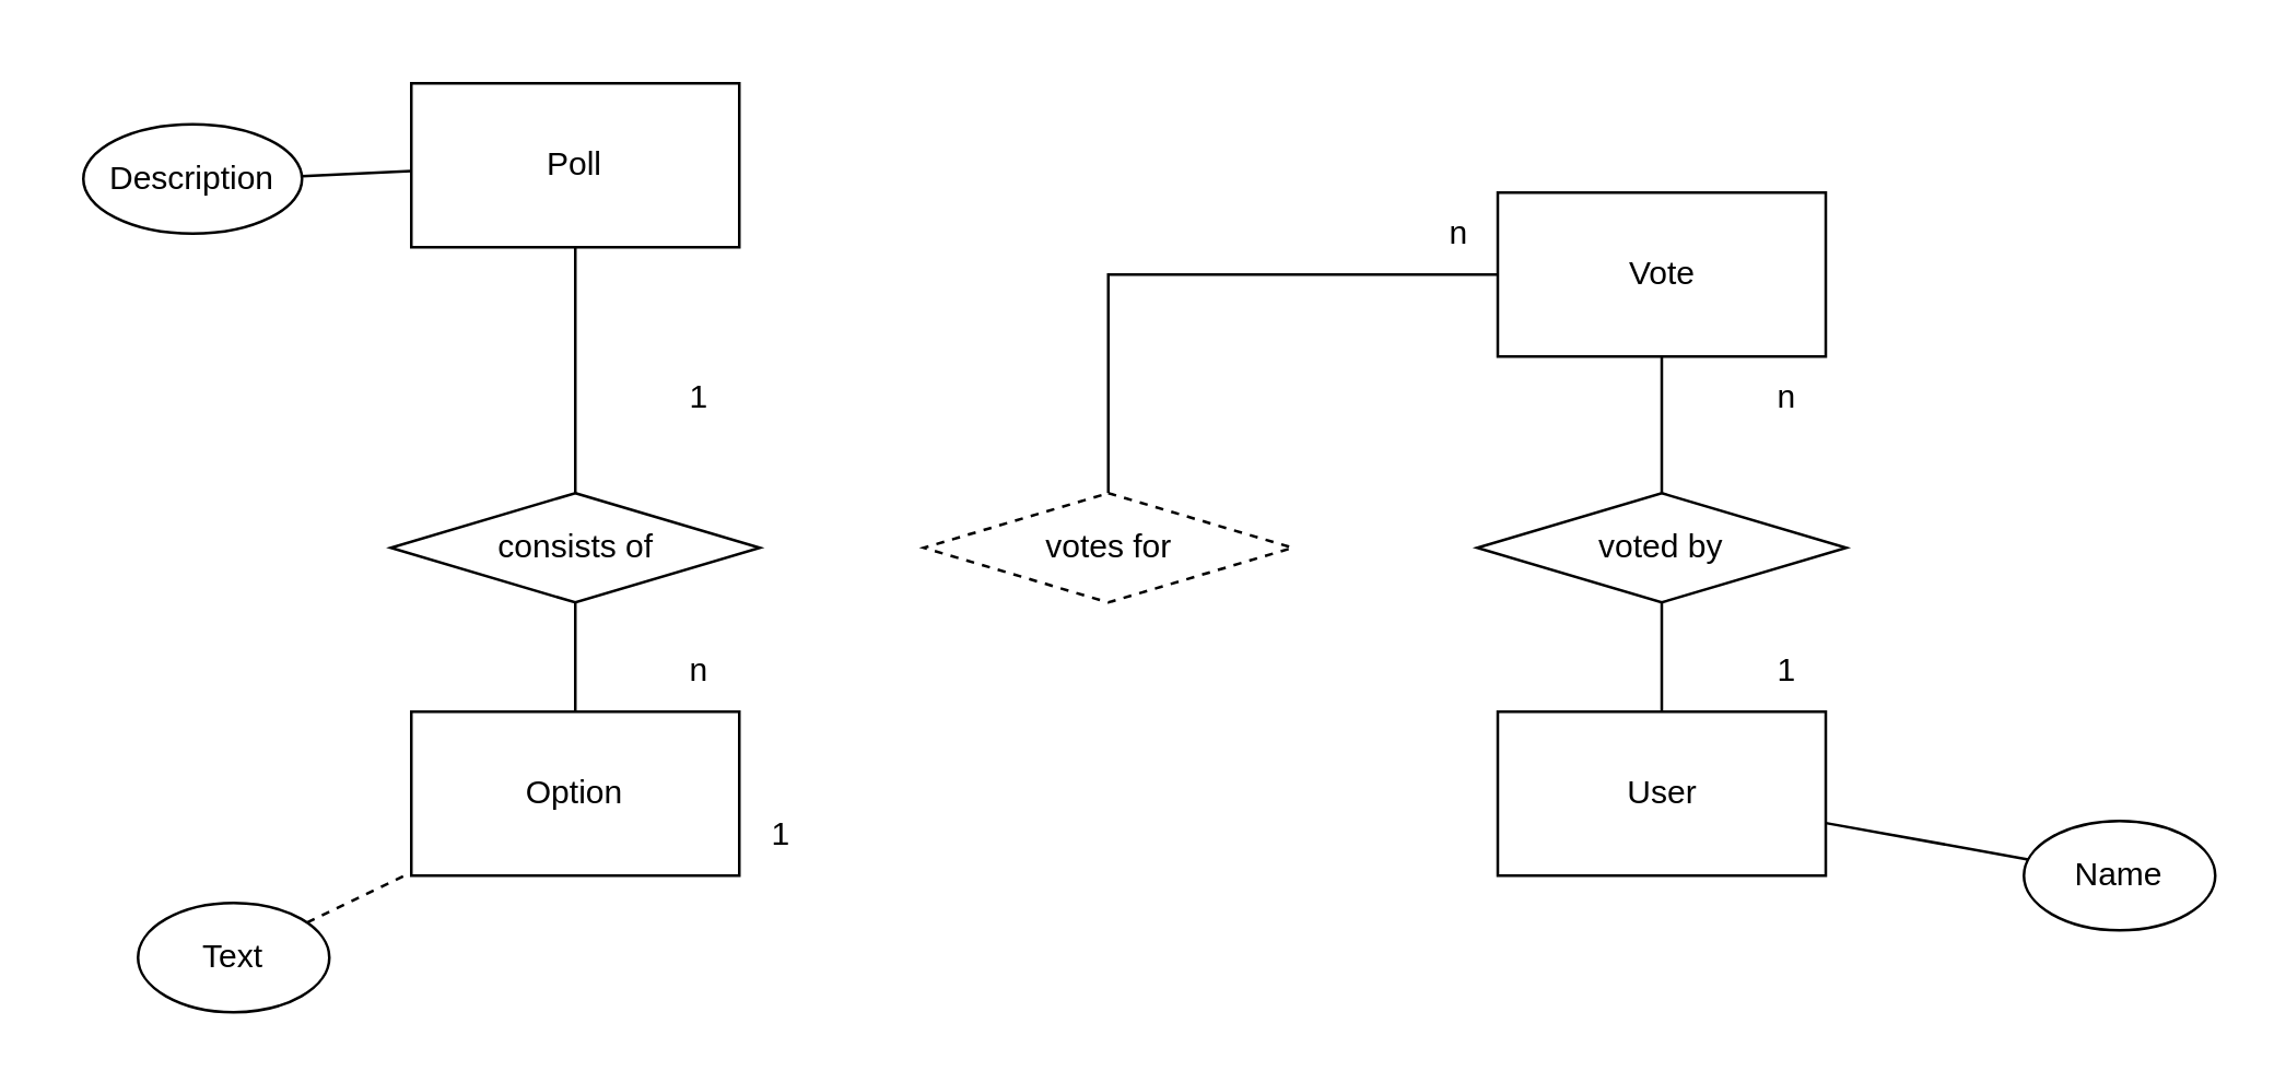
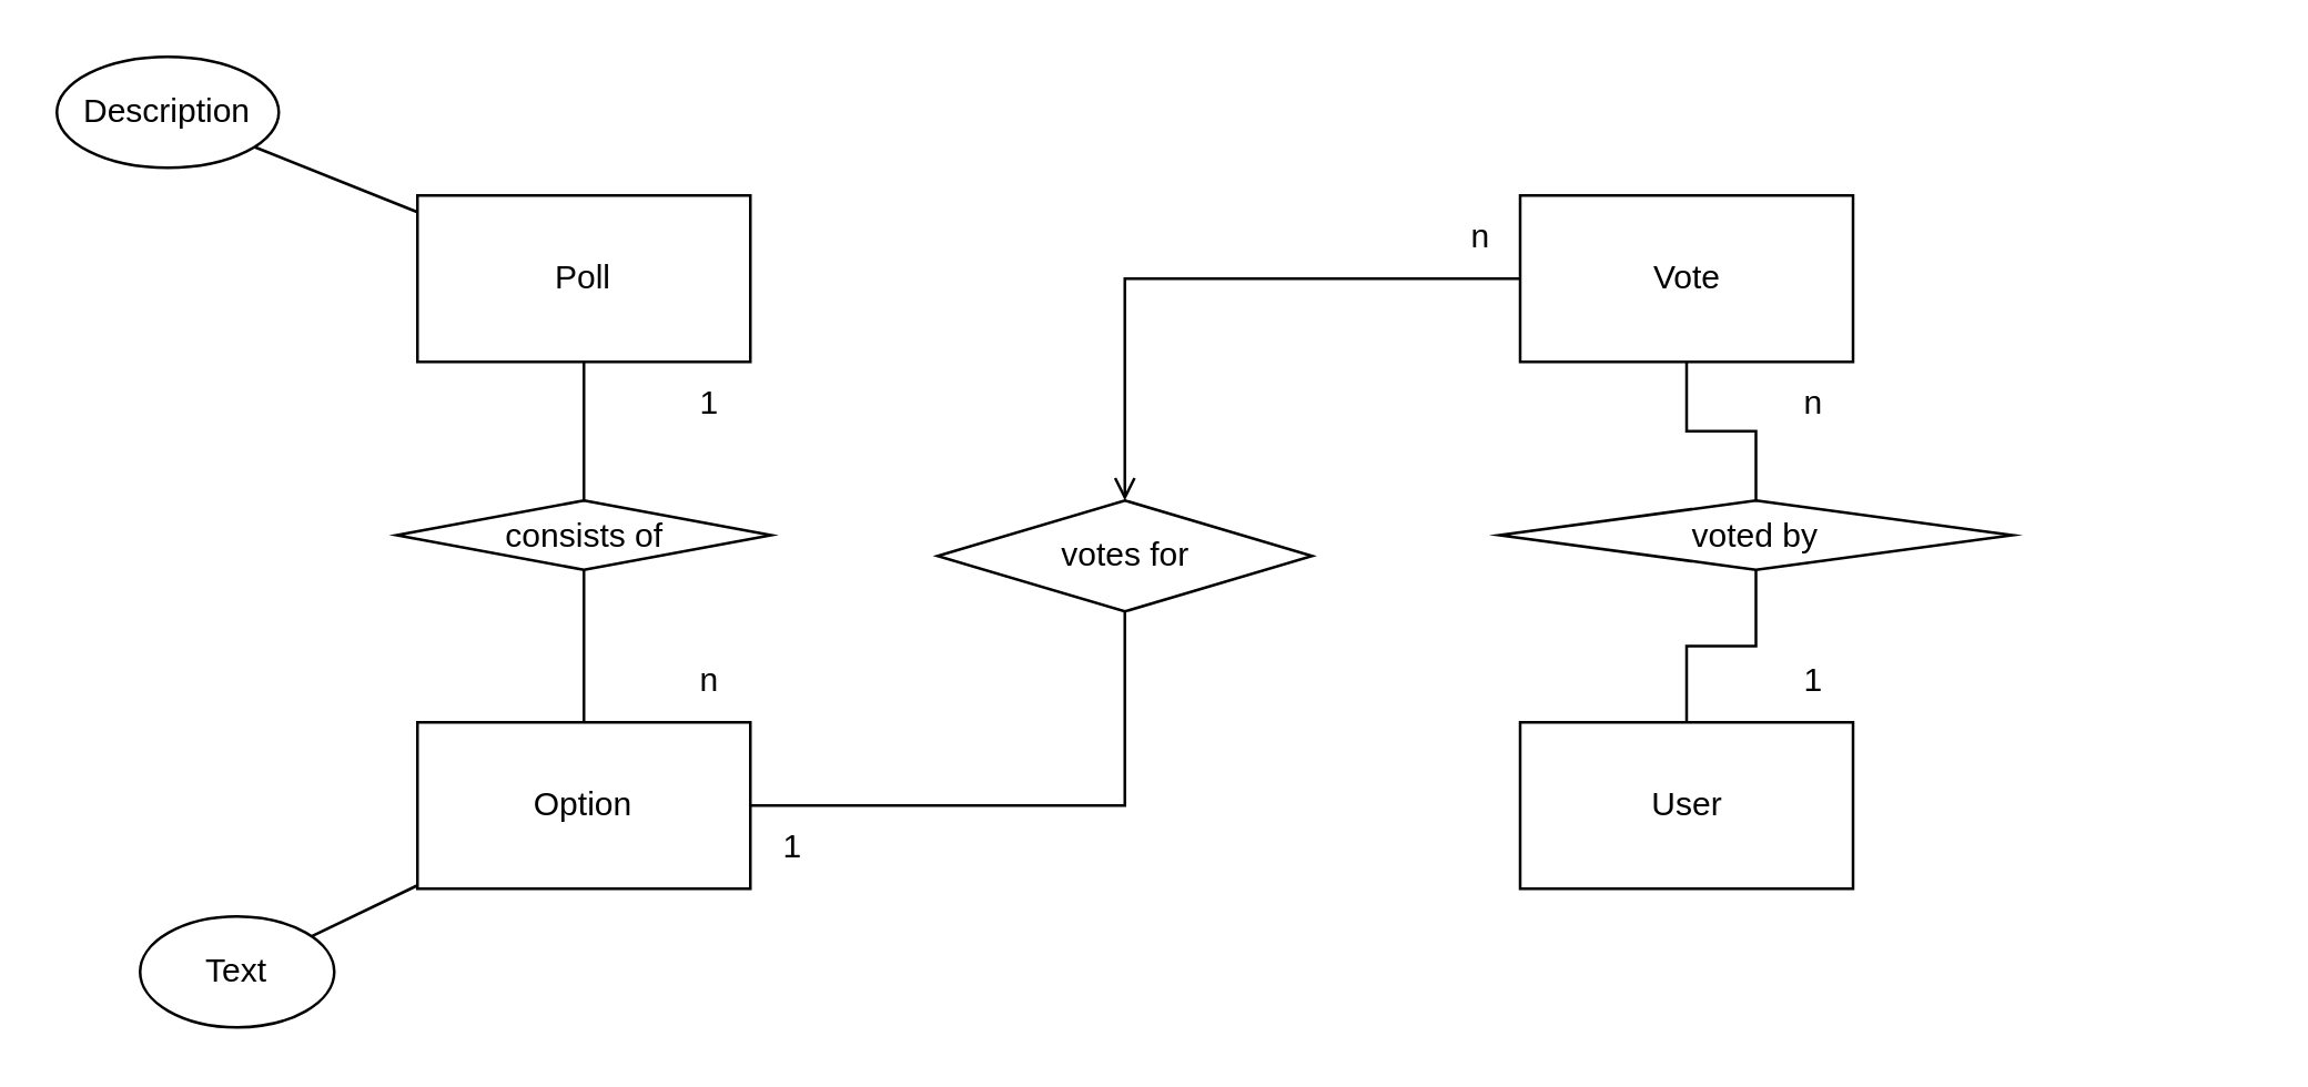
  <mxCell id="0" />
  <mxCell id="1" parent="0" />
  <mxCell id="2" style="edgeStyle=orthogonalEdgeStyle;rounded=0;orthogonalLoop=1;jettySize=auto;html=1;endArrow=none;startFill=0;" parent="1" source="3" target="12" edge="1"><mxGeometry relative="1" as="geometry" /></mxCell>
- <mxCell id="3" value="Poll" style="rounded=0;whiteSpace=wrap;html=1;" parent="1" vertex="1"><mxGeometry x="150" y="30" width="120" height="60" as="geometry" /></mxCell>
- <mxCell id="4" style="edgeStyle=orthogonalEdgeStyle;rounded=0;orthogonalLoop=1;jettySize=auto;html=1;endArrow=none;startFill=0;" parent="1" source="6" target="18" edge="1"><mxGeometry relative="1" as="geometry" /></mxCell>
+ <mxCell id="3" value="Poll" style="rounded=0;whiteSpace=wrap;html=1;" parent="1" vertex="1"><mxGeometry x="150" y="70" width="120" height="60" as="geometry" /></mxCell>
+ <mxCell id="4" style="edgeStyle=orthogonalEdgeStyle;rounded=0;orthogonalLoop=1;jettySize=auto;html=1;endArrow=open;startFill=0;" parent="1" source="6" target="18" edge="1"><mxGeometry relative="1" as="geometry" /></mxCell>
  <mxCell id="5" style="edgeStyle=orthogonalEdgeStyle;rounded=0;orthogonalLoop=1;jettySize=auto;html=1;endArrow=none;startFill=0;" parent="1" source="6" target="24" edge="1"><mxGeometry relative="1" as="geometry" /></mxCell>
  <mxCell id="6" value="Vote" style="rounded=0;whiteSpace=wrap;html=1;" parent="1" vertex="1"><mxGeometry x="547.5" y="70" width="120" height="60" as="geometry" /></mxCell>
  <mxCell id="7" value="Option" style="rounded=0;whiteSpace=wrap;html=1;" parent="1" vertex="1"><mxGeometry x="150" y="260" width="120" height="60" as="geometry" /></mxCell>
  <mxCell id="8" value="User" style="rounded=0;whiteSpace=wrap;html=1;" parent="1" vertex="1"><mxGeometry x="547.5" y="260" width="120" height="60" as="geometry" /></mxCell>
- <mxCell id="9" style="rounded=0;orthogonalLoop=1;jettySize=auto;html=1;endArrow=none;startFill=0;" parent="1" source="10" target="8" edge="1"><mxGeometry relative="1" as="geometry" /></mxCell>
- <mxCell id="10" value="Name" style="ellipse;whiteSpace=wrap;html=1;" parent="1" vertex="1"><mxGeometry x="740" y="300" width="70" height="40" as="geometry" /></mxCell>
  <mxCell id="11" style="edgeStyle=orthogonalEdgeStyle;rounded=0;orthogonalLoop=1;jettySize=auto;html=1;endArrow=none;startFill=0;" parent="1" source="12" target="7" edge="1"><mxGeometry relative="1" as="geometry" /></mxCell>
- <mxCell id="12" value="consists of" style="rhombus;whiteSpace=wrap;html=1;" parent="1" vertex="1"><mxGeometry x="142.5" y="180" width="135" height="40" as="geometry" /></mxCell>
+ <mxCell id="12" value="consists of" style="rhombus;whiteSpace=wrap;html=1;" parent="1" vertex="1"><mxGeometry x="142.5" y="180" width="135" height="25" as="geometry" /></mxCell>
  <mxCell id="13" value="n" style="text;html=1;align=center;verticalAlign=middle;resizable=0;points=[];autosize=1;strokeColor=none;fillColor=none;" parent="1" vertex="1"><mxGeometry x="240" y="230" width="30" height="30" as="geometry" /></mxCell>
  <mxCell id="14" value="1" style="text;html=1;align=center;verticalAlign=middle;resizable=0;points=[];autosize=1;strokeColor=none;fillColor=none;" parent="1" vertex="1"><mxGeometry x="240" y="130" width="30" height="30" as="geometry" /></mxCell>
  <mxCell id="15" style="rounded=0;orthogonalLoop=1;jettySize=auto;html=1;endArrow=none;startFill=0;" parent="1" source="16" target="3" edge="1"><mxGeometry relative="1" as="geometry"><mxPoint x="150" y="37" as="targetPoint" /></mxGeometry></mxCell>
- <mxCell id="16" value="Description" style="ellipse;whiteSpace=wrap;html=1;" parent="1" vertex="1"><mxGeometry x="30" y="45" width="80" height="40" as="geometry" /></mxCell>
- <mxCell id="18" value="votes for" style="rhombus;whiteSpace=wrap;html=1;dashed=1;" parent="1" vertex="1"><mxGeometry x="337.5" y="180" width="135" height="40" as="geometry" /></mxCell>
+ <mxCell id="16" value="Description" style="ellipse;whiteSpace=wrap;html=1;" parent="1" vertex="1"><mxGeometry x="20" y="20" width="80" height="40" as="geometry" /></mxCell>
+ <mxCell id="17" style="edgeStyle=orthogonalEdgeStyle;rounded=0;orthogonalLoop=1;jettySize=auto;html=1;endArrow=none;startFill=0;exitX=0.5;exitY=1;exitDx=0;exitDy=0;" parent="1" source="18" target="7" edge="1"><mxGeometry relative="1" as="geometry"><Array as="points"><mxPoint x="405" y="290" /></Array></mxGeometry></mxCell>
+ <mxCell id="18" value="votes for" style="rhombus;whiteSpace=wrap;html=1;" parent="1" vertex="1"><mxGeometry x="337.5" y="180" width="135" height="40" as="geometry" /></mxCell>
  <mxCell id="19" value="1" style="text;html=1;align=center;verticalAlign=middle;resizable=0;points=[];autosize=1;strokeColor=none;fillColor=none;" parent="1" vertex="1"><mxGeometry x="270" y="290" width="30" height="30" as="geometry" /></mxCell>
  <mxCell id="20" value="n" style="text;html=1;align=center;verticalAlign=middle;resizable=0;points=[];autosize=1;strokeColor=none;fillColor=none;" parent="1" vertex="1"><mxGeometry x="517.5" y="70" width="30" height="30" as="geometry" /></mxCell>
  <mxCell id="21" value="1" style="text;html=1;align=center;verticalAlign=middle;resizable=0;points=[];autosize=1;strokeColor=none;fillColor=none;" parent="1" vertex="1"><mxGeometry x="637.5" y="230" width="30" height="30" as="geometry" /></mxCell>
  <mxCell id="22" value="n" style="text;html=1;align=center;verticalAlign=middle;resizable=0;points=[];autosize=1;strokeColor=none;fillColor=none;" parent="1" vertex="1"><mxGeometry x="637.5" y="130" width="30" height="30" as="geometry" /></mxCell>
  <mxCell id="23" style="edgeStyle=orthogonalEdgeStyle;rounded=0;orthogonalLoop=1;jettySize=auto;html=1;endArrow=none;startFill=0;" parent="1" source="24" target="8" edge="1"><mxGeometry relative="1" as="geometry" /></mxCell>
- <mxCell id="24" value="voted by" style="rhombus;whiteSpace=wrap;html=1;" parent="1" vertex="1"><mxGeometry x="540" y="180" width="135" height="40" as="geometry" /></mxCell>
- <mxCell id="25" style="rounded=0;orthogonalLoop=1;jettySize=auto;html=1;endArrow=none;startFill=0;dashed=1;" parent="1" source="26" target="7" edge="1"><mxGeometry relative="1" as="geometry" /></mxCell>
+ <mxCell id="24" value="voted by" style="rhombus;whiteSpace=wrap;html=1;" parent="1" vertex="1"><mxGeometry x="540" y="180" width="185" height="25" as="geometry" /></mxCell>
+ <mxCell id="25" style="rounded=0;orthogonalLoop=1;jettySize=auto;html=1;endArrow=none;startFill=0;" parent="1" source="26" target="7" edge="1"><mxGeometry relative="1" as="geometry" /></mxCell>
  <mxCell id="26" value="Text" style="ellipse;whiteSpace=wrap;html=1;" parent="1" vertex="1"><mxGeometry x="50" y="330" width="70" height="40" as="geometry" /></mxCell>
